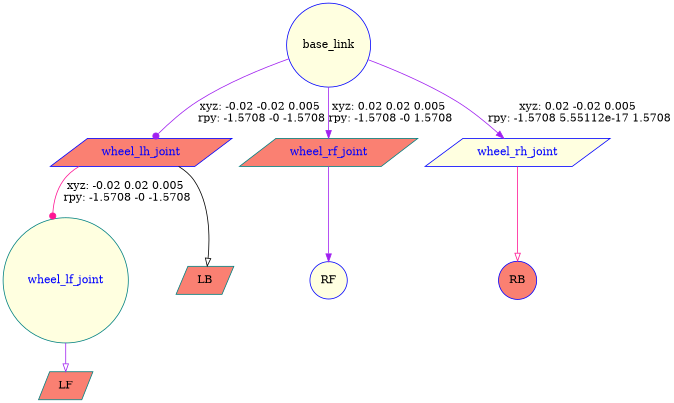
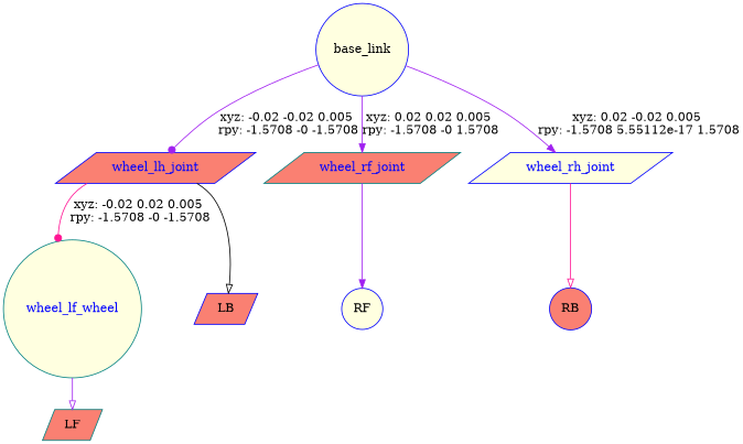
  digraph {
    node [color=blue fillcolor=salmon shape=parallelogram style=filled]
    edge [arrowhead=normal color=purple]
    n1 [fillcolor=lightyellow label=base_link shape=circle]
    wheel_lh_joint [fontcolor=blue]
    wheel_rf_joint [color=teal fontcolor=blue]
    wheel_rh_joint [fillcolor=lightyellow fontcolor=blue]
-   wheel_lf_joint [color=teal fillcolor=lightyellow fontcolor=blue shape=circle]
+   wheel_lf_joint [color=teal fillcolor=lightyellow fontcolor=blue shape=circle label=wheel_lf_wheel]
    n6 [color=teal label=LF]
-   n7 [color=teal label=LB]
+   n7 [label=LB]
    n8 [fillcolor=lightyellow label=RF shape=circle]
    n9 [label=RB shape=circle]
    n1 -> wheel_lh_joint [arrowhead=dot label="xyz: -0.02 -0.02 0.005 \nrpy: -1.5708 -0 -1.5708"]
    n1 -> wheel_rf_joint [label="xyz: 0.02 0.02 0.005 \nrpy: -1.5708 -0 1.5708"]
    n1 -> wheel_rh_joint [label="xyz: 0.02 -0.02 0.005 \nrpy: -1.5708 5.55112e-17 1.5708"]
    wheel_lh_joint -> wheel_lf_joint [arrowhead=dot color=deeppink label="xyz: -0.02 0.02 0.005 \nrpy: -1.5708 -0 -1.5708"]
    wheel_lh_joint -> n7 [arrowhead=onormal color=black]
    wheel_rf_joint -> n8
    wheel_rh_joint -> n9 [arrowhead=onormal color=deeppink]
    wheel_lf_joint -> n6 [arrowhead=onormal]
  }
